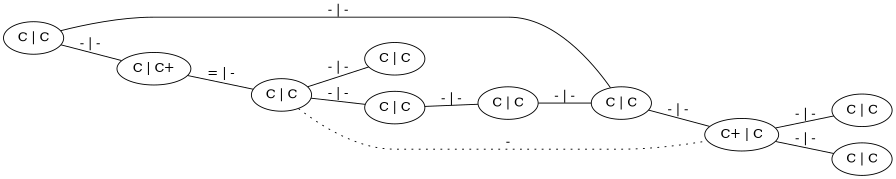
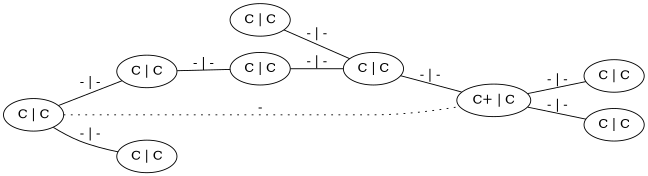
  graph {
    rankdir=LR
    n1 [label="C | C"]
-   n2 [label="C | C+"]
    n3 [label="C | C"]
    n4 [label="C | C"]
    n5 [label="C | C"]
    n6 [label="C+ | C"]
    n7 [label="C | C"]
    n8 [label="C | C"]
    n9 [label="C | C"]
    n10 [label="C | C"]
-   n1 -- n2 [label="- | -"]
    n1 -- n3 [label="- | -"]
-   n2 -- n4 [label="= | -"]
    n3 -- n6 [label="- | -"]
    n4 -- n5 [label="- | -"]
    n4 -- n6 [label="-" style=dotted]
    n4 -- n7 [label="- | -"]
    n5 -- n8 [label="- | -"]
    n6 -- n9 [label="- | -"]
    n6 -- n10 [label="- | -"]
    n8 -- n3 [label="- | -"]
  }
